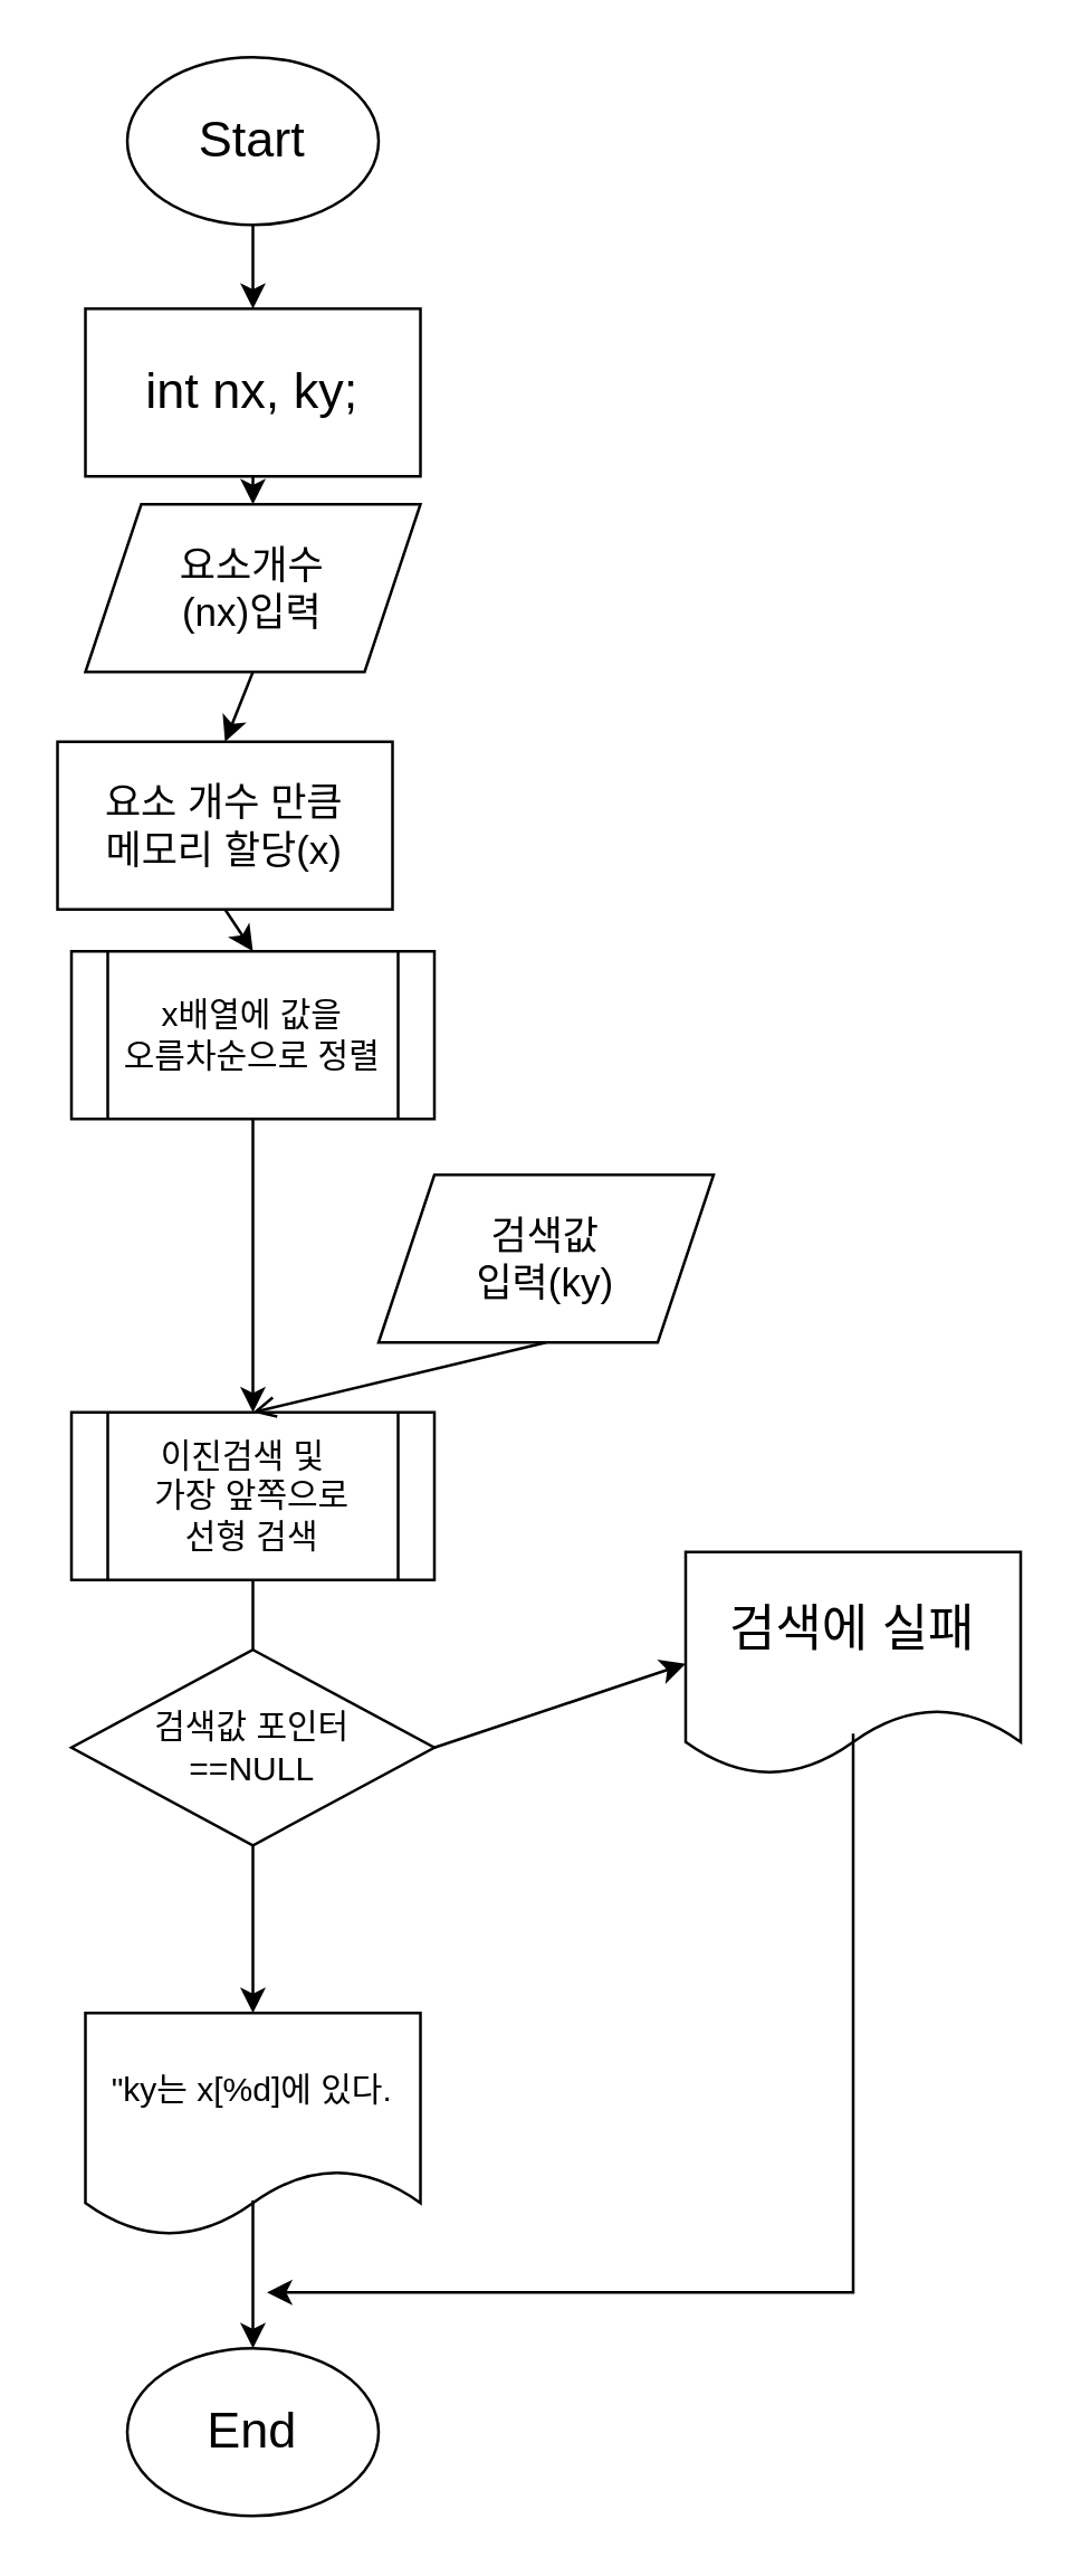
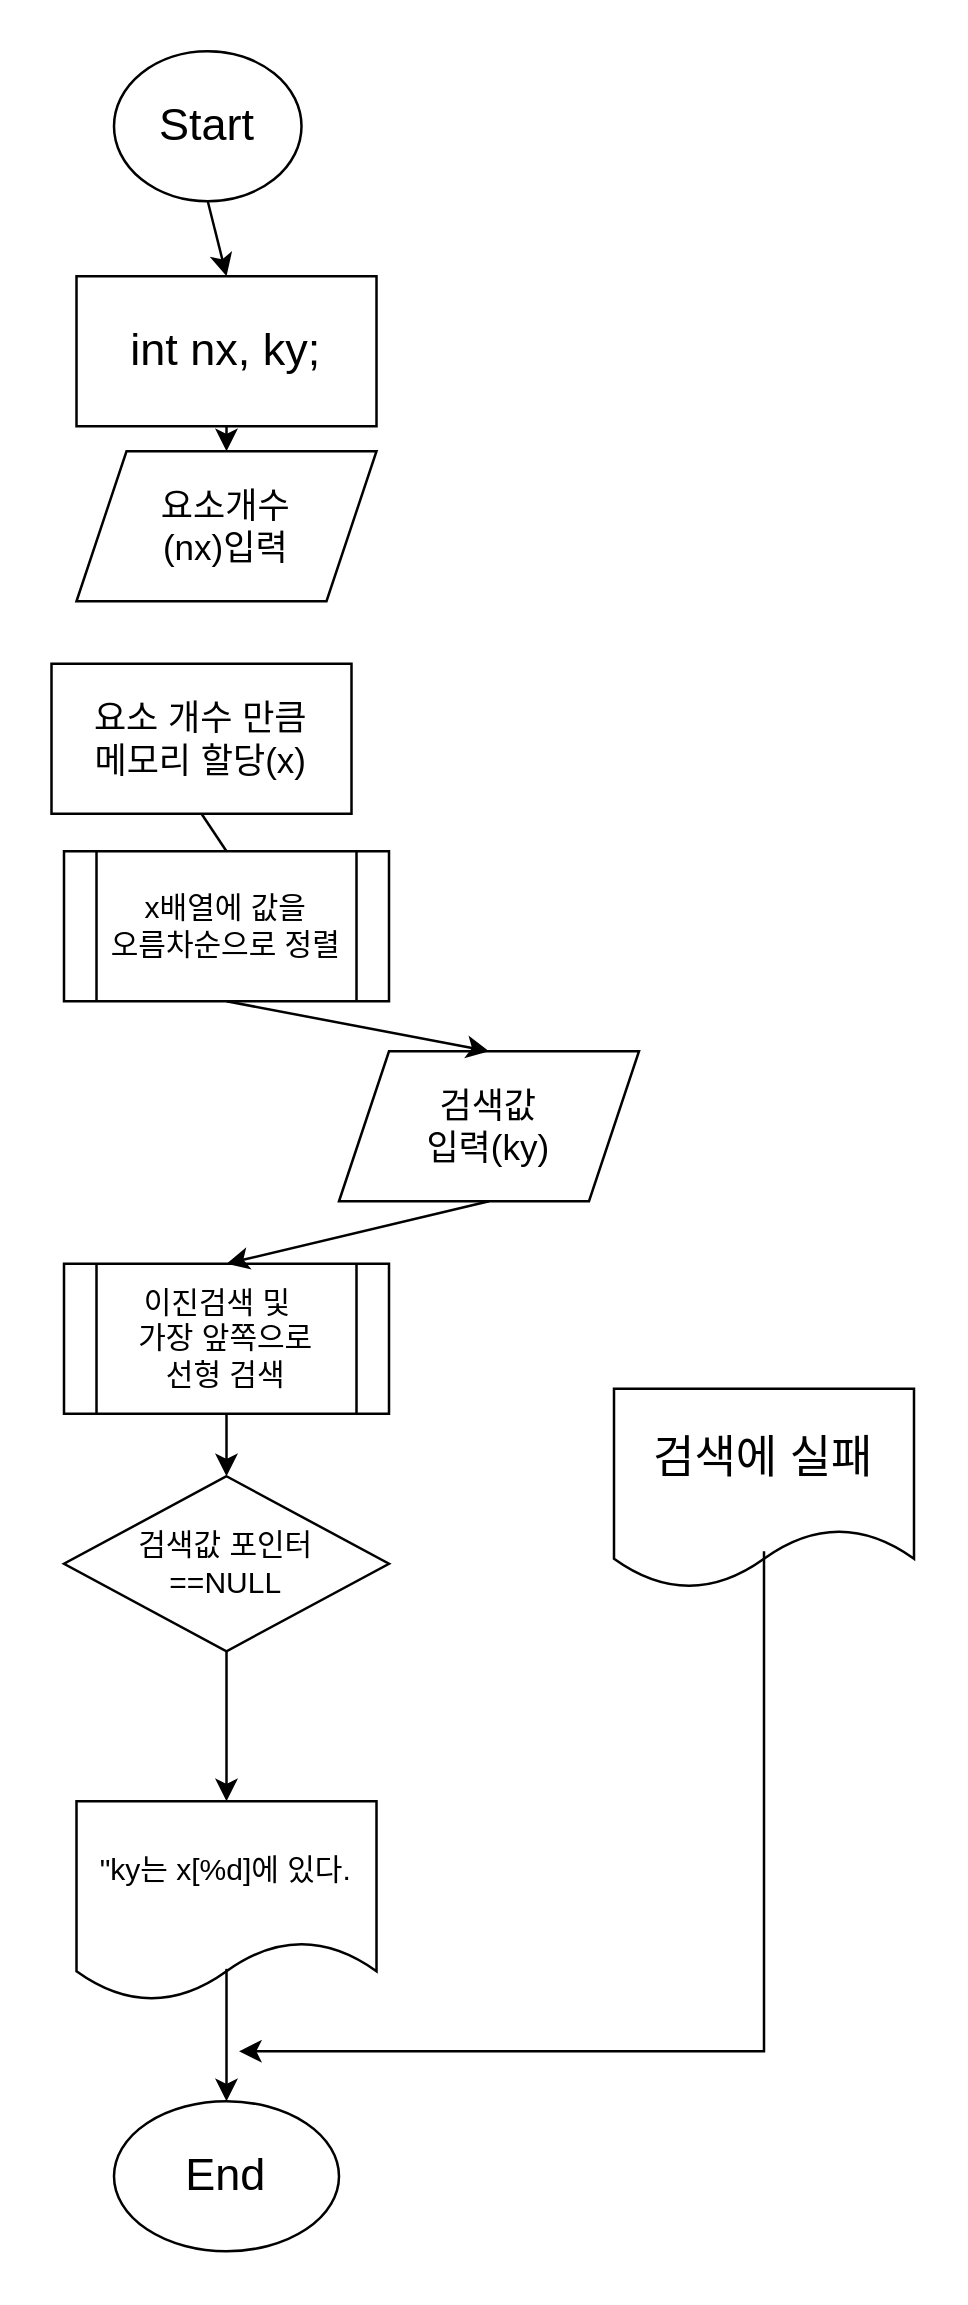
  <mxCell id="0" />
  <mxCell id="1" parent="0" />
- <mxCell id="2" value="&lt;font style=&quot;font-size: 18px;&quot;&gt;Start&lt;/font&gt;" style="ellipse;whiteSpace=wrap;html=1;" vertex="1" parent="1"><mxGeometry x="45" y="20" width="90" height="60" as="geometry" /></mxCell>
+ <mxCell id="2" value="&lt;font style=&quot;font-size: 18px;&quot;&gt;Start&lt;/font&gt;" style="ellipse;whiteSpace=wrap;html=1;" vertex="1" parent="1"><mxGeometry x="45" y="20" width="75" height="60" as="geometry" /></mxCell>
  <mxCell id="3" value="&lt;font style=&quot;font-size: 18px;&quot;&gt;int nx, ky;&lt;/font&gt;" style="rounded=0;whiteSpace=wrap;html=1;" vertex="1" parent="1"><mxGeometry x="30" y="110" width="120" height="60" as="geometry" /></mxCell>
  <mxCell id="4" value="&lt;font style=&quot;font-size: 14px;&quot;&gt;요소개수&lt;br&gt;(nx)입력&lt;/font&gt;" style="shape=parallelogram;perimeter=parallelogramPerimeter;whiteSpace=wrap;html=1;fixedSize=1;" vertex="1" parent="1"><mxGeometry x="30" y="180" width="120" height="60" as="geometry" /></mxCell>
  <mxCell id="5" value="&lt;font style=&quot;font-size: 14px;&quot;&gt;요소 개수 만큼 &lt;br&gt;메모리 할당(x)&lt;/font&gt;" style="rounded=0;whiteSpace=wrap;html=1;" vertex="1" parent="1"><mxGeometry x="20" y="265" width="120" height="60" as="geometry" /></mxCell>
  <mxCell id="6" value="x배열에 값을&lt;br style=&quot;border-color: var(--border-color);&quot;&gt;오름차순으로 정렬" style="shape=process;whiteSpace=wrap;html=1;backgroundOutline=1;" vertex="1" parent="1"><mxGeometry x="25" y="340" width="130" height="60" as="geometry" /></mxCell>
  <mxCell id="7" value="&lt;span style=&quot;font-size: 14px;&quot;&gt;검색값&lt;br&gt;입력(ky)&lt;/span&gt;" style="shape=parallelogram;perimeter=parallelogramPerimeter;whiteSpace=wrap;html=1;fixedSize=1;" vertex="1" parent="1"><mxGeometry x="135" y="420" width="120" height="60" as="geometry" /></mxCell>
  <mxCell id="8" value="이진검색 및&amp;nbsp;&amp;nbsp;&lt;br&gt;가장 앞쪽으로 &lt;br&gt;선형 검색" style="shape=process;whiteSpace=wrap;html=1;backgroundOutline=1;" vertex="1" parent="1"><mxGeometry x="25" y="505" width="130" height="60" as="geometry" /></mxCell>
  <mxCell id="9" value="검색값 포인터&lt;br&gt;==NULL" style="rhombus;whiteSpace=wrap;html=1;" vertex="1" parent="1"><mxGeometry x="25" y="590" width="130" height="70" as="geometry" /></mxCell>
  <mxCell id="10" value="" style="endArrow=classic;html=1;rounded=0;exitX=0.5;exitY=1;exitDx=0;exitDy=0;entryX=0.5;entryY=0;entryDx=0;entryDy=0;" edge="1" parent="1" source="2" target="3"><mxGeometry width="50" height="50" relative="1" as="geometry"><mxPoint x="175" y="520" as="sourcePoint" /><mxPoint x="225" y="470" as="targetPoint" /></mxGeometry></mxCell>
  <mxCell id="11" value="" style="endArrow=classic;html=1;rounded=0;exitX=0.5;exitY=1;exitDx=0;exitDy=0;entryX=0.5;entryY=0;entryDx=0;entryDy=0;" edge="1" parent="1" source="3" target="4"><mxGeometry width="50" height="50" relative="1" as="geometry"><mxPoint x="100" y="90" as="sourcePoint" /><mxPoint x="100" y="110" as="targetPoint" /></mxGeometry></mxCell>
- <mxCell id="12" value="" style="endArrow=classic;html=1;rounded=0;exitX=0.5;exitY=1;exitDx=0;exitDy=0;entryX=0.5;entryY=0;entryDx=0;entryDy=0;" edge="1" parent="1" source="4" target="5"><mxGeometry width="50" height="50" relative="1" as="geometry"><mxPoint x="110" y="100" as="sourcePoint" /><mxPoint x="110" y="120" as="targetPoint" /></mxGeometry></mxCell>
- <mxCell id="13" value="" style="endArrow=classic;html=1;rounded=0;exitX=0.5;exitY=1;exitDx=0;exitDy=0;entryX=0.5;entryY=0;entryDx=0;entryDy=0;" edge="1" parent="1" source="5" target="6"><mxGeometry width="50" height="50" relative="1" as="geometry"><mxPoint x="120" y="110" as="sourcePoint" /><mxPoint x="120" y="130" as="targetPoint" /></mxGeometry></mxCell>
- <mxCell id="14" value="" style="endArrow=classic;html=1;rounded=0;exitX=0.5;exitY=1;exitDx=0;exitDy=0;" edge="1" parent="1" source="6" target="8"><mxGeometry width="50" height="50" relative="1" as="geometry"><mxPoint x="130" y="120" as="sourcePoint" /><mxPoint x="130" y="140" as="targetPoint" /></mxGeometry></mxCell>
- <mxCell id="15" value="" style="endArrow=open;html=1;rounded=0;exitX=0.5;exitY=1;exitDx=0;exitDy=0;entryX=0.5;entryY=0;entryDx=0;entryDy=0;" edge="1" parent="1" source="7" target="8"><mxGeometry width="50" height="50" relative="1" as="geometry"><mxPoint x="140" y="130" as="sourcePoint" /><mxPoint x="140" y="150" as="targetPoint" /></mxGeometry></mxCell>
- <mxCell id="16" value="" style="endArrow=none;html=1;rounded=0;exitX=0.5;exitY=1;exitDx=0;exitDy=0;entryX=0.5;entryY=0;entryDx=0;entryDy=0;" edge="1" parent="1" source="8" target="9"><mxGeometry width="50" height="50" relative="1" as="geometry"><mxPoint x="150" y="140" as="sourcePoint" /><mxPoint x="150" y="160" as="targetPoint" /></mxGeometry></mxCell>
- <mxCell id="17" value="" style="endArrow=classic;html=1;rounded=0;exitX=1;exitY=0.5;exitDx=0;exitDy=0;entryX=0;entryY=0.5;entryDx=0;entryDy=0;" edge="1" parent="1" source="9" target="19"><mxGeometry width="50" height="50" relative="1" as="geometry"><mxPoint x="160" y="150" as="sourcePoint" /><mxPoint x="215" y="625" as="targetPoint" /></mxGeometry></mxCell>
+ <mxCell id="13" value="" style="endArrow=none;html=1;rounded=0;exitX=0.5;exitY=1;exitDx=0;exitDy=0;entryX=0.5;entryY=0;entryDx=0;entryDy=0;" edge="1" parent="1" source="5" target="6"><mxGeometry width="50" height="50" relative="1" as="geometry"><mxPoint x="120" y="110" as="sourcePoint" /><mxPoint x="120" y="130" as="targetPoint" /></mxGeometry></mxCell>
+ <mxCell id="14" value="" style="endArrow=classic;html=1;rounded=0;exitX=0.5;exitY=1;exitDx=0;exitDy=0;entryX=0.5;entryY=0;entryDx=0;entryDy=0;" edge="1" parent="1" source="6" target="7"><mxGeometry width="50" height="50" relative="1" as="geometry"><mxPoint x="130" y="120" as="sourcePoint" /><mxPoint x="130" y="140" as="targetPoint" /></mxGeometry></mxCell>
+ <mxCell id="15" value="" style="endArrow=classic;html=1;rounded=0;exitX=0.5;exitY=1;exitDx=0;exitDy=0;entryX=0.5;entryY=0;entryDx=0;entryDy=0;" edge="1" parent="1" source="7" target="8"><mxGeometry width="50" height="50" relative="1" as="geometry"><mxPoint x="140" y="130" as="sourcePoint" /><mxPoint x="140" y="150" as="targetPoint" /></mxGeometry></mxCell>
+ <mxCell id="16" value="" style="endArrow=classic;html=1;rounded=0;exitX=0.5;exitY=1;exitDx=0;exitDy=0;entryX=0.5;entryY=0;entryDx=0;entryDy=0;" edge="1" parent="1" source="8" target="9"><mxGeometry width="50" height="50" relative="1" as="geometry"><mxPoint x="150" y="140" as="sourcePoint" /><mxPoint x="150" y="160" as="targetPoint" /></mxGeometry></mxCell>
  <mxCell id="18" value="" style="endArrow=classic;html=1;rounded=0;exitX=0.5;exitY=1;exitDx=0;exitDy=0;entryX=0.5;entryY=0;entryDx=0;entryDy=0;" edge="1" parent="1" source="9" target="20"><mxGeometry width="50" height="50" relative="1" as="geometry"><mxPoint x="165" y="635" as="sourcePoint" /><mxPoint x="90" y="720" as="targetPoint" /></mxGeometry></mxCell>
  <mxCell id="19" value="&lt;font style=&quot;font-size: 18px;&quot;&gt;검색에 실패&lt;/font&gt;" style="shape=document;whiteSpace=wrap;html=1;boundedLbl=1;" vertex="1" parent="1"><mxGeometry x="245" y="555" width="120" height="80" as="geometry" /></mxCell>
  <mxCell id="20" value="&quot;ky는 x[%d]에 있다." style="shape=document;whiteSpace=wrap;html=1;boundedLbl=1;" vertex="1" parent="1"><mxGeometry x="30" y="720" width="120" height="80" as="geometry" /></mxCell>
  <mxCell id="21" value="&lt;span style=&quot;font-size: 18px;&quot;&gt;End&lt;/span&gt;" style="ellipse;whiteSpace=wrap;html=1;" vertex="1" parent="1"><mxGeometry x="45" y="840" width="90" height="60" as="geometry" /></mxCell>
  <mxCell id="22" value="" style="endArrow=classic;html=1;rounded=0;entryX=0.5;entryY=0;entryDx=0;entryDy=0;exitX=0.5;exitY=0.838;exitDx=0;exitDy=0;exitPerimeter=0;" edge="1" parent="1" source="20" target="21"><mxGeometry width="50" height="50" relative="1" as="geometry"><mxPoint x="85" y="790" as="sourcePoint" /><mxPoint x="100" y="730" as="targetPoint" /></mxGeometry></mxCell>
  <mxCell id="23" value="" style="endArrow=classic;html=1;rounded=0;exitX=0.5;exitY=0.813;exitDx=0;exitDy=0;exitPerimeter=0;" edge="1" parent="1" source="19"><mxGeometry width="50" height="50" relative="1" as="geometry"><mxPoint x="305" y="650" as="sourcePoint" /><mxPoint x="95" y="820" as="targetPoint" /><Array as="points"><mxPoint x="305" y="820" /></Array></mxGeometry></mxCell>
